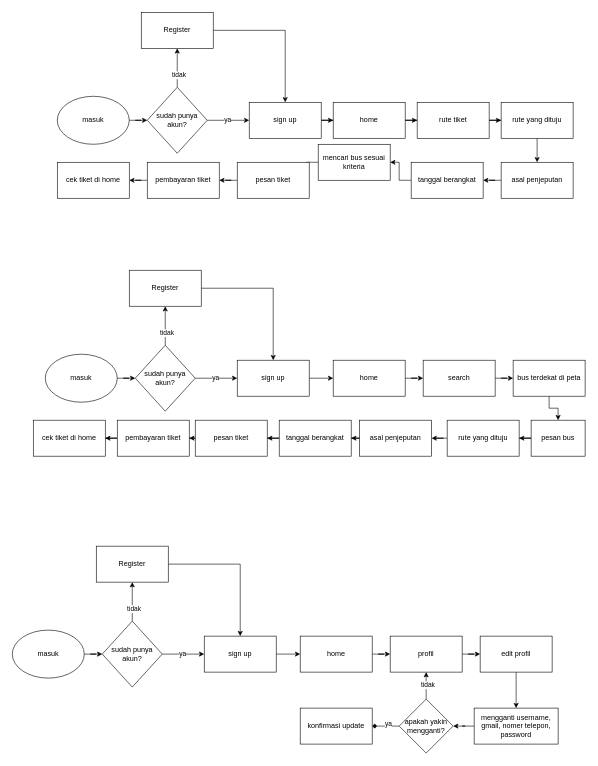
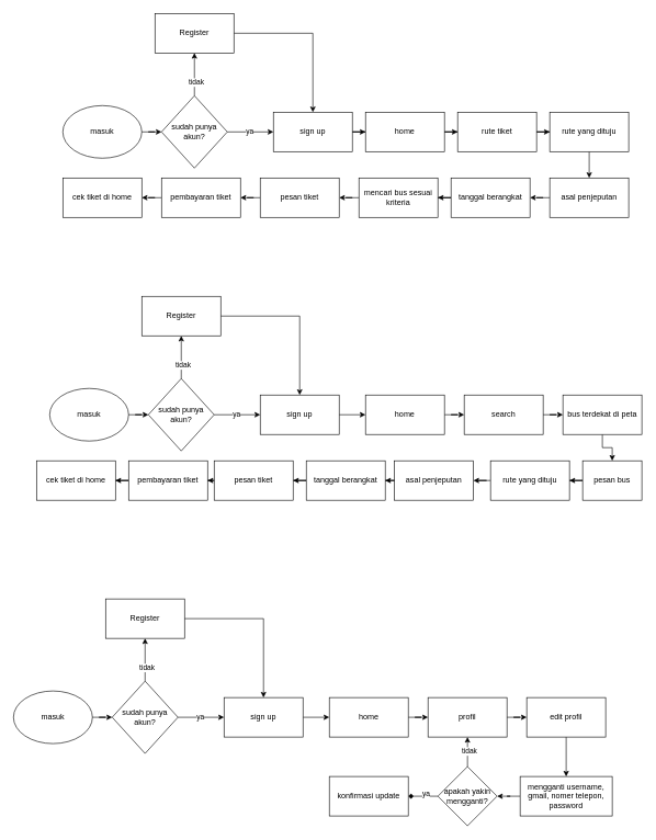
  <mxCell id="0" />
  <mxCell id="1" parent="0" />
  <mxCell id="2" value="masuk" style="ellipse;whiteSpace=wrap;html=1;" vertex="1" parent="1"><mxGeometry x="95" y="160" width="120" height="80" as="geometry" /></mxCell>
  <mxCell id="3" style="edgeStyle=orthogonalEdgeStyle;rounded=0;orthogonalLoop=1;jettySize=auto;html=1;" edge="1" parent="1" source="4" target="6"><mxGeometry relative="1" as="geometry" /></mxCell>
  <mxCell id="4" value="sign up" style="rounded=0;whiteSpace=wrap;html=1;" vertex="1" parent="1"><mxGeometry x="415" y="170" width="120" height="60" as="geometry" /></mxCell>
  <mxCell id="5" style="edgeStyle=orthogonalEdgeStyle;rounded=0;orthogonalLoop=1;jettySize=auto;html=1;entryX=0;entryY=0.5;entryDx=0;entryDy=0;" edge="1" parent="1" source="6" target="8"><mxGeometry relative="1" as="geometry" /></mxCell>
  <mxCell id="6" value="home" style="rounded=0;whiteSpace=wrap;html=1;" vertex="1" parent="1"><mxGeometry x="555" y="170" width="120" height="60" as="geometry" /></mxCell>
  <mxCell id="7" value="" style="edgeStyle=orthogonalEdgeStyle;rounded=0;orthogonalLoop=1;jettySize=auto;html=1;" edge="1" parent="1" source="8" target="18"><mxGeometry relative="1" as="geometry" /></mxCell>
  <mxCell id="8" value="rute tiket" style="rounded=0;whiteSpace=wrap;html=1;" vertex="1" parent="1"><mxGeometry x="695" y="170" width="120" height="60" as="geometry" /></mxCell>
  <mxCell id="9" style="edgeStyle=orthogonalEdgeStyle;rounded=0;orthogonalLoop=1;jettySize=auto;html=1;" edge="1" parent="1" source="13" target="16"><mxGeometry relative="1" as="geometry" /></mxCell>
  <mxCell id="10" value="tidak" style="edgeLabel;html=1;align=center;verticalAlign=middle;resizable=0;points=[];" vertex="1" connectable="0" parent="9"><mxGeometry x="-0.343" y="-2" relative="1" as="geometry"><mxPoint as="offset" /></mxGeometry></mxCell>
  <mxCell id="11" style="edgeStyle=orthogonalEdgeStyle;rounded=0;orthogonalLoop=1;jettySize=auto;html=1;entryX=0;entryY=0.5;entryDx=0;entryDy=0;" edge="1" parent="1" source="13" target="4"><mxGeometry relative="1" as="geometry" /></mxCell>
  <mxCell id="12" value="ya" style="edgeLabel;html=1;align=center;verticalAlign=middle;resizable=0;points=[];" vertex="1" connectable="0" parent="11"><mxGeometry x="-0.06" y="2" relative="1" as="geometry"><mxPoint as="offset" /></mxGeometry></mxCell>
  <mxCell id="13" value="sudah punya akun?" style="rhombus;whiteSpace=wrap;html=1;" vertex="1" parent="1"><mxGeometry x="245" y="145" width="100" height="110" as="geometry" /></mxCell>
  <mxCell id="14" value="" style="edgeStyle=orthogonalEdgeStyle;rounded=0;orthogonalLoop=1;jettySize=auto;html=1;" edge="1" parent="1" source="2" target="13"><mxGeometry relative="1" as="geometry" /></mxCell>
  <mxCell id="15" style="edgeStyle=orthogonalEdgeStyle;rounded=0;orthogonalLoop=1;jettySize=auto;html=1;entryX=0.5;entryY=0;entryDx=0;entryDy=0;" edge="1" parent="1" source="16" target="4"><mxGeometry relative="1" as="geometry" /></mxCell>
  <mxCell id="16" value="Register" style="rounded=0;whiteSpace=wrap;html=1;" vertex="1" parent="1"><mxGeometry x="235" y="20" width="120" height="60" as="geometry" /></mxCell>
  <mxCell id="17" value="" style="edgeStyle=orthogonalEdgeStyle;rounded=0;orthogonalLoop=1;jettySize=auto;html=1;" edge="1" parent="1" source="18" target="20"><mxGeometry relative="1" as="geometry" /></mxCell>
  <mxCell id="18" value="rute yang dituju" style="whiteSpace=wrap;html=1;rounded=0;" vertex="1" parent="1"><mxGeometry x="835" y="170" width="120" height="60" as="geometry" /></mxCell>
  <mxCell id="19" value="" style="edgeStyle=orthogonalEdgeStyle;rounded=0;orthogonalLoop=1;jettySize=auto;html=1;" edge="1" parent="1" source="20" target="22"><mxGeometry relative="1" as="geometry" /></mxCell>
  <mxCell id="20" value="asal penjeputan" style="whiteSpace=wrap;html=1;rounded=0;" vertex="1" parent="1"><mxGeometry x="835" y="270" width="120" height="60" as="geometry" /></mxCell>
  <mxCell id="21" value="" style="edgeStyle=orthogonalEdgeStyle;rounded=0;orthogonalLoop=1;jettySize=auto;html=1;" edge="1" parent="1" source="22" target="24"><mxGeometry relative="1" as="geometry" /></mxCell>
  <mxCell id="22" value="tanggal berangkat" style="whiteSpace=wrap;html=1;rounded=0;" vertex="1" parent="1"><mxGeometry x="685" y="270" width="120" height="60" as="geometry" /></mxCell>
  <mxCell id="23" value="" style="edgeStyle=orthogonalEdgeStyle;rounded=0;orthogonalLoop=1;jettySize=auto;html=1;" edge="1" parent="1" source="24" target="26"><mxGeometry relative="1" as="geometry" /></mxCell>
- <mxCell id="24" value="mencari bus sesuai kriteria" style="whiteSpace=wrap;html=1;rounded=0;" vertex="1" parent="1"><mxGeometry x="530" y="240" width="120" height="60" as="geometry" /></mxCell>
+ <mxCell id="24" value="mencari bus sesuai kriteria" style="whiteSpace=wrap;html=1;rounded=0;" vertex="1" parent="1"><mxGeometry x="545" y="270" width="120" height="60" as="geometry" /></mxCell>
  <mxCell id="25" value="" style="edgeStyle=orthogonalEdgeStyle;rounded=0;orthogonalLoop=1;jettySize=auto;html=1;" edge="1" parent="1" source="26" target="28"><mxGeometry relative="1" as="geometry" /></mxCell>
  <mxCell id="26" value="pesan tiket" style="whiteSpace=wrap;html=1;rounded=0;" vertex="1" parent="1"><mxGeometry x="395" y="270" width="120" height="60" as="geometry" /></mxCell>
  <mxCell id="27" value="" style="edgeStyle=orthogonalEdgeStyle;rounded=0;orthogonalLoop=1;jettySize=auto;html=1;" edge="1" parent="1" source="28" target="29"><mxGeometry relative="1" as="geometry" /></mxCell>
  <mxCell id="28" value="pembayaran tiket" style="whiteSpace=wrap;html=1;rounded=0;" vertex="1" parent="1"><mxGeometry x="245" y="270" width="120" height="60" as="geometry" /></mxCell>
  <mxCell id="29" value="cek tiket di home" style="whiteSpace=wrap;html=1;rounded=0;" vertex="1" parent="1"><mxGeometry x="95" y="270" width="120" height="60" as="geometry" /></mxCell>
  <mxCell id="30" value="masuk" style="ellipse;whiteSpace=wrap;html=1;" vertex="1" parent="1"><mxGeometry x="75" y="590" width="120" height="80" as="geometry" /></mxCell>
  <mxCell id="31" style="edgeStyle=orthogonalEdgeStyle;rounded=0;orthogonalLoop=1;jettySize=auto;html=1;entryX=0;entryY=0.5;entryDx=0;entryDy=0;" edge="1" parent="1" source="32" target="42"><mxGeometry relative="1" as="geometry" /></mxCell>
  <mxCell id="32" value="sign up" style="rounded=0;whiteSpace=wrap;html=1;" vertex="1" parent="1"><mxGeometry x="395" y="600" width="120" height="60" as="geometry" /></mxCell>
  <mxCell id="33" style="edgeStyle=orthogonalEdgeStyle;rounded=0;orthogonalLoop=1;jettySize=auto;html=1;" edge="1" parent="1" source="37" target="40"><mxGeometry relative="1" as="geometry" /></mxCell>
  <mxCell id="34" value="tidak" style="edgeLabel;html=1;align=center;verticalAlign=middle;resizable=0;points=[];" vertex="1" connectable="0" parent="33"><mxGeometry x="-0.343" y="-2" relative="1" as="geometry"><mxPoint as="offset" /></mxGeometry></mxCell>
  <mxCell id="35" style="edgeStyle=orthogonalEdgeStyle;rounded=0;orthogonalLoop=1;jettySize=auto;html=1;entryX=0;entryY=0.5;entryDx=0;entryDy=0;" edge="1" parent="1" source="37" target="32"><mxGeometry relative="1" as="geometry" /></mxCell>
  <mxCell id="36" value="ya" style="edgeLabel;html=1;align=center;verticalAlign=middle;resizable=0;points=[];" vertex="1" connectable="0" parent="35"><mxGeometry x="-0.06" y="2" relative="1" as="geometry"><mxPoint as="offset" /></mxGeometry></mxCell>
  <mxCell id="37" value="sudah punya akun?" style="rhombus;whiteSpace=wrap;html=1;" vertex="1" parent="1"><mxGeometry x="225" y="575" width="100" height="110" as="geometry" /></mxCell>
  <mxCell id="38" value="" style="edgeStyle=orthogonalEdgeStyle;rounded=0;orthogonalLoop=1;jettySize=auto;html=1;" edge="1" parent="1" source="30" target="37"><mxGeometry relative="1" as="geometry" /></mxCell>
  <mxCell id="39" style="edgeStyle=orthogonalEdgeStyle;rounded=0;orthogonalLoop=1;jettySize=auto;html=1;entryX=0.5;entryY=0;entryDx=0;entryDy=0;" edge="1" parent="1" source="40" target="32"><mxGeometry relative="1" as="geometry" /></mxCell>
  <mxCell id="40" value="Register" style="rounded=0;whiteSpace=wrap;html=1;" vertex="1" parent="1"><mxGeometry x="215" y="450" width="120" height="60" as="geometry" /></mxCell>
  <mxCell id="41" style="edgeStyle=orthogonalEdgeStyle;rounded=0;orthogonalLoop=1;jettySize=auto;html=1;entryX=0;entryY=0.5;entryDx=0;entryDy=0;" edge="1" parent="1" source="42" target="44"><mxGeometry relative="1" as="geometry" /></mxCell>
  <mxCell id="42" value="home" style="rounded=0;whiteSpace=wrap;html=1;" vertex="1" parent="1"><mxGeometry x="555" y="600" width="120" height="60" as="geometry" /></mxCell>
  <mxCell id="43" value="" style="edgeStyle=orthogonalEdgeStyle;rounded=0;orthogonalLoop=1;jettySize=auto;html=1;" edge="1" parent="1" source="44" target="46"><mxGeometry relative="1" as="geometry" /></mxCell>
  <mxCell id="44" value="search" style="rounded=0;whiteSpace=wrap;html=1;" vertex="1" parent="1"><mxGeometry x="705" y="600" width="120" height="60" as="geometry" /></mxCell>
  <mxCell id="45" value="" style="edgeStyle=orthogonalEdgeStyle;rounded=0;orthogonalLoop=1;jettySize=auto;html=1;" edge="1" parent="1" source="46" target="48"><mxGeometry relative="1" as="geometry" /></mxCell>
  <mxCell id="46" value="bus terdekat di peta" style="whiteSpace=wrap;html=1;rounded=0;" vertex="1" parent="1"><mxGeometry x="855" y="600" width="120" height="60" as="geometry" /></mxCell>
  <mxCell id="47" style="edgeStyle=orthogonalEdgeStyle;rounded=0;orthogonalLoop=1;jettySize=auto;html=1;entryX=1;entryY=0.5;entryDx=0;entryDy=0;" edge="1" parent="1" source="48" target="50"><mxGeometry relative="1" as="geometry" /></mxCell>
  <mxCell id="48" value="pesan bus" style="whiteSpace=wrap;html=1;rounded=0;" vertex="1" parent="1"><mxGeometry x="885" y="700" width="90" height="60" as="geometry" /></mxCell>
  <mxCell id="49" value="" style="edgeStyle=orthogonalEdgeStyle;rounded=0;orthogonalLoop=1;jettySize=auto;html=1;" edge="1" parent="1" source="50" target="52"><mxGeometry relative="1" as="geometry" /></mxCell>
  <mxCell id="50" value="rute yang dituju" style="whiteSpace=wrap;html=1;rounded=0;" vertex="1" parent="1"><mxGeometry x="745" y="700" width="120" height="60" as="geometry" /></mxCell>
  <mxCell id="51" value="" style="edgeStyle=orthogonalEdgeStyle;rounded=0;orthogonalLoop=1;jettySize=auto;html=1;" edge="1" parent="1" source="52" target="54"><mxGeometry relative="1" as="geometry" /></mxCell>
  <mxCell id="52" value="asal penjeputan" style="whiteSpace=wrap;html=1;rounded=0;" vertex="1" parent="1"><mxGeometry x="599" y="700" width="120" height="60" as="geometry" /></mxCell>
  <mxCell id="53" style="edgeStyle=orthogonalEdgeStyle;rounded=0;orthogonalLoop=1;jettySize=auto;html=1;entryX=1;entryY=0.5;entryDx=0;entryDy=0;" edge="1" parent="1" source="54" target="56"><mxGeometry relative="1" as="geometry" /></mxCell>
  <mxCell id="54" value="tanggal berangkat" style="whiteSpace=wrap;html=1;rounded=0;" vertex="1" parent="1"><mxGeometry x="465" y="700" width="120" height="60" as="geometry" /></mxCell>
  <mxCell id="55" value="" style="edgeStyle=orthogonalEdgeStyle;rounded=0;orthogonalLoop=1;jettySize=auto;html=1;" edge="1" parent="1" source="56" target="58"><mxGeometry relative="1" as="geometry" /></mxCell>
  <mxCell id="56" value="pesan tiket" style="whiteSpace=wrap;html=1;rounded=0;" vertex="1" parent="1"><mxGeometry x="325" y="700" width="120" height="60" as="geometry" /></mxCell>
  <mxCell id="57" value="" style="edgeStyle=orthogonalEdgeStyle;rounded=0;orthogonalLoop=1;jettySize=auto;html=1;" edge="1" parent="1" source="58" target="59"><mxGeometry relative="1" as="geometry" /></mxCell>
  <mxCell id="58" value="pembayaran tiket" style="whiteSpace=wrap;html=1;rounded=0;" vertex="1" parent="1"><mxGeometry x="195" y="700" width="120" height="60" as="geometry" /></mxCell>
  <mxCell id="59" value="cek tiket di home" style="whiteSpace=wrap;html=1;rounded=0;" vertex="1" parent="1"><mxGeometry x="55" y="700" width="120" height="60" as="geometry" /></mxCell>
  <mxCell id="60" value="masuk" style="ellipse;whiteSpace=wrap;html=1;" vertex="1" parent="1"><mxGeometry x="20" y="1050" width="120" height="80" as="geometry" /></mxCell>
  <mxCell id="61" style="edgeStyle=orthogonalEdgeStyle;rounded=0;orthogonalLoop=1;jettySize=auto;html=1;entryX=0;entryY=0.5;entryDx=0;entryDy=0;" edge="1" parent="1" source="62" target="72"><mxGeometry relative="1" as="geometry" /></mxCell>
  <mxCell id="62" value="sign up" style="rounded=0;whiteSpace=wrap;html=1;" vertex="1" parent="1"><mxGeometry x="340" y="1060" width="120" height="60" as="geometry" /></mxCell>
  <mxCell id="63" style="edgeStyle=orthogonalEdgeStyle;rounded=0;orthogonalLoop=1;jettySize=auto;html=1;" edge="1" parent="1" source="67" target="70"><mxGeometry relative="1" as="geometry" /></mxCell>
  <mxCell id="64" value="tidak" style="edgeLabel;html=1;align=center;verticalAlign=middle;resizable=0;points=[];" vertex="1" connectable="0" parent="63"><mxGeometry x="-0.343" y="-2" relative="1" as="geometry"><mxPoint as="offset" /></mxGeometry></mxCell>
  <mxCell id="65" style="edgeStyle=orthogonalEdgeStyle;rounded=0;orthogonalLoop=1;jettySize=auto;html=1;entryX=0;entryY=0.5;entryDx=0;entryDy=0;" edge="1" parent="1" source="67" target="62"><mxGeometry relative="1" as="geometry" /></mxCell>
  <mxCell id="66" value="ya" style="edgeLabel;html=1;align=center;verticalAlign=middle;resizable=0;points=[];" vertex="1" connectable="0" parent="65"><mxGeometry x="-0.06" y="2" relative="1" as="geometry"><mxPoint as="offset" /></mxGeometry></mxCell>
  <mxCell id="67" value="sudah punya akun?" style="rhombus;whiteSpace=wrap;html=1;" vertex="1" parent="1"><mxGeometry x="170" y="1035" width="100" height="110" as="geometry" /></mxCell>
  <mxCell id="68" value="" style="edgeStyle=orthogonalEdgeStyle;rounded=0;orthogonalLoop=1;jettySize=auto;html=1;" edge="1" parent="1" source="60" target="67"><mxGeometry relative="1" as="geometry" /></mxCell>
  <mxCell id="69" style="edgeStyle=orthogonalEdgeStyle;rounded=0;orthogonalLoop=1;jettySize=auto;html=1;entryX=0.5;entryY=0;entryDx=0;entryDy=0;" edge="1" parent="1" source="70" target="62"><mxGeometry relative="1" as="geometry" /></mxCell>
  <mxCell id="70" value="Register" style="rounded=0;whiteSpace=wrap;html=1;" vertex="1" parent="1"><mxGeometry x="160" y="910" width="120" height="60" as="geometry" /></mxCell>
  <mxCell id="71" value="" style="edgeStyle=orthogonalEdgeStyle;rounded=0;orthogonalLoop=1;jettySize=auto;html=1;" edge="1" parent="1" source="72" target="74"><mxGeometry relative="1" as="geometry" /></mxCell>
  <mxCell id="72" value="home" style="rounded=0;whiteSpace=wrap;html=1;" vertex="1" parent="1"><mxGeometry x="500" y="1060" width="120" height="60" as="geometry" /></mxCell>
  <mxCell id="73" value="" style="edgeStyle=orthogonalEdgeStyle;rounded=0;orthogonalLoop=1;jettySize=auto;html=1;" edge="1" parent="1" source="74" target="76"><mxGeometry relative="1" as="geometry" /></mxCell>
  <mxCell id="74" value="profil" style="whiteSpace=wrap;html=1;rounded=0;" vertex="1" parent="1"><mxGeometry x="650" y="1060" width="120" height="60" as="geometry" /></mxCell>
  <mxCell id="75" value="" style="edgeStyle=orthogonalEdgeStyle;rounded=0;orthogonalLoop=1;jettySize=auto;html=1;" edge="1" parent="1" source="76" target="78"><mxGeometry relative="1" as="geometry" /></mxCell>
  <mxCell id="76" value="edit profil" style="whiteSpace=wrap;html=1;rounded=0;" vertex="1" parent="1"><mxGeometry x="800" y="1060" width="120" height="60" as="geometry" /></mxCell>
  <mxCell id="77" value="" style="edgeStyle=orthogonalEdgeStyle;rounded=0;orthogonalLoop=1;jettySize=auto;html=1;" edge="1" parent="1" source="78" target="83"><mxGeometry relative="1" as="geometry" /></mxCell>
  <mxCell id="78" value="mengganti username, gmail, nomer telepon, password" style="whiteSpace=wrap;html=1;rounded=0;" vertex="1" parent="1"><mxGeometry x="790" y="1180" width="140" height="60" as="geometry" /></mxCell>
  <mxCell id="79" value="" style="edgeStyle=orthogonalEdgeStyle;rounded=0;orthogonalLoop=1;jettySize=auto;html=1;endArrow=diamond;" edge="1" parent="1" source="83" target="84"><mxGeometry relative="1" as="geometry" /></mxCell>
  <mxCell id="80" value="ya" style="edgeLabel;html=1;align=center;verticalAlign=middle;resizable=0;points=[];" vertex="1" connectable="0" parent="79"><mxGeometry x="-0.169" y="-4" relative="1" as="geometry"><mxPoint as="offset" /></mxGeometry></mxCell>
  <mxCell id="81" value="" style="edgeStyle=orthogonalEdgeStyle;rounded=0;orthogonalLoop=1;jettySize=auto;html=1;" edge="1" parent="1" source="83" target="74"><mxGeometry relative="1" as="geometry" /></mxCell>
  <mxCell id="82" value="tidak" style="edgeLabel;html=1;align=center;verticalAlign=middle;resizable=0;points=[];" vertex="1" connectable="0" parent="81"><mxGeometry x="0.076" y="-2" relative="1" as="geometry"><mxPoint as="offset" /></mxGeometry></mxCell>
  <mxCell id="83" value="apakah yakin mengganti?" style="rhombus;whiteSpace=wrap;html=1;rounded=0;" vertex="1" parent="1"><mxGeometry x="665" y="1165" width="90" height="90" as="geometry" /></mxCell>
  <mxCell id="84" value="konfirmasi update" style="whiteSpace=wrap;html=1;rounded=0;" vertex="1" parent="1"><mxGeometry x="500" y="1180" width="120" height="60" as="geometry" /></mxCell>
